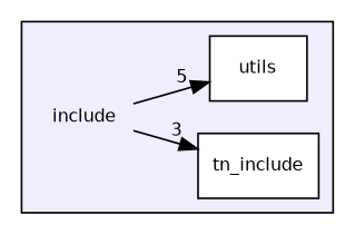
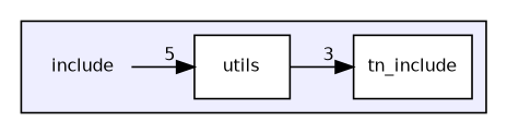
  digraph {
    compound=true
    rankdir=LR
    node [fontname=Helvetica fontsize=10 shape=box color=black fillcolor=white style=filled]
    edge [labeldistance=1.5 labelfontname=Helvetica labelfontsize=10]
    n1 [label=include shape=plaintext color="" fillcolor="" style=""]
    n2 [label=tn_include]
    n3 [label=utils]
    subgraph cluster_1 {
      bgcolor="#eeeeff"
      pencolor=black
      n1
      n2
      n3
    }
-   n1 -> n2 [headlabel=3]
+   n3 -> n2 [headlabel=3]
    n1 -> n3 [headlabel=5]
  }
